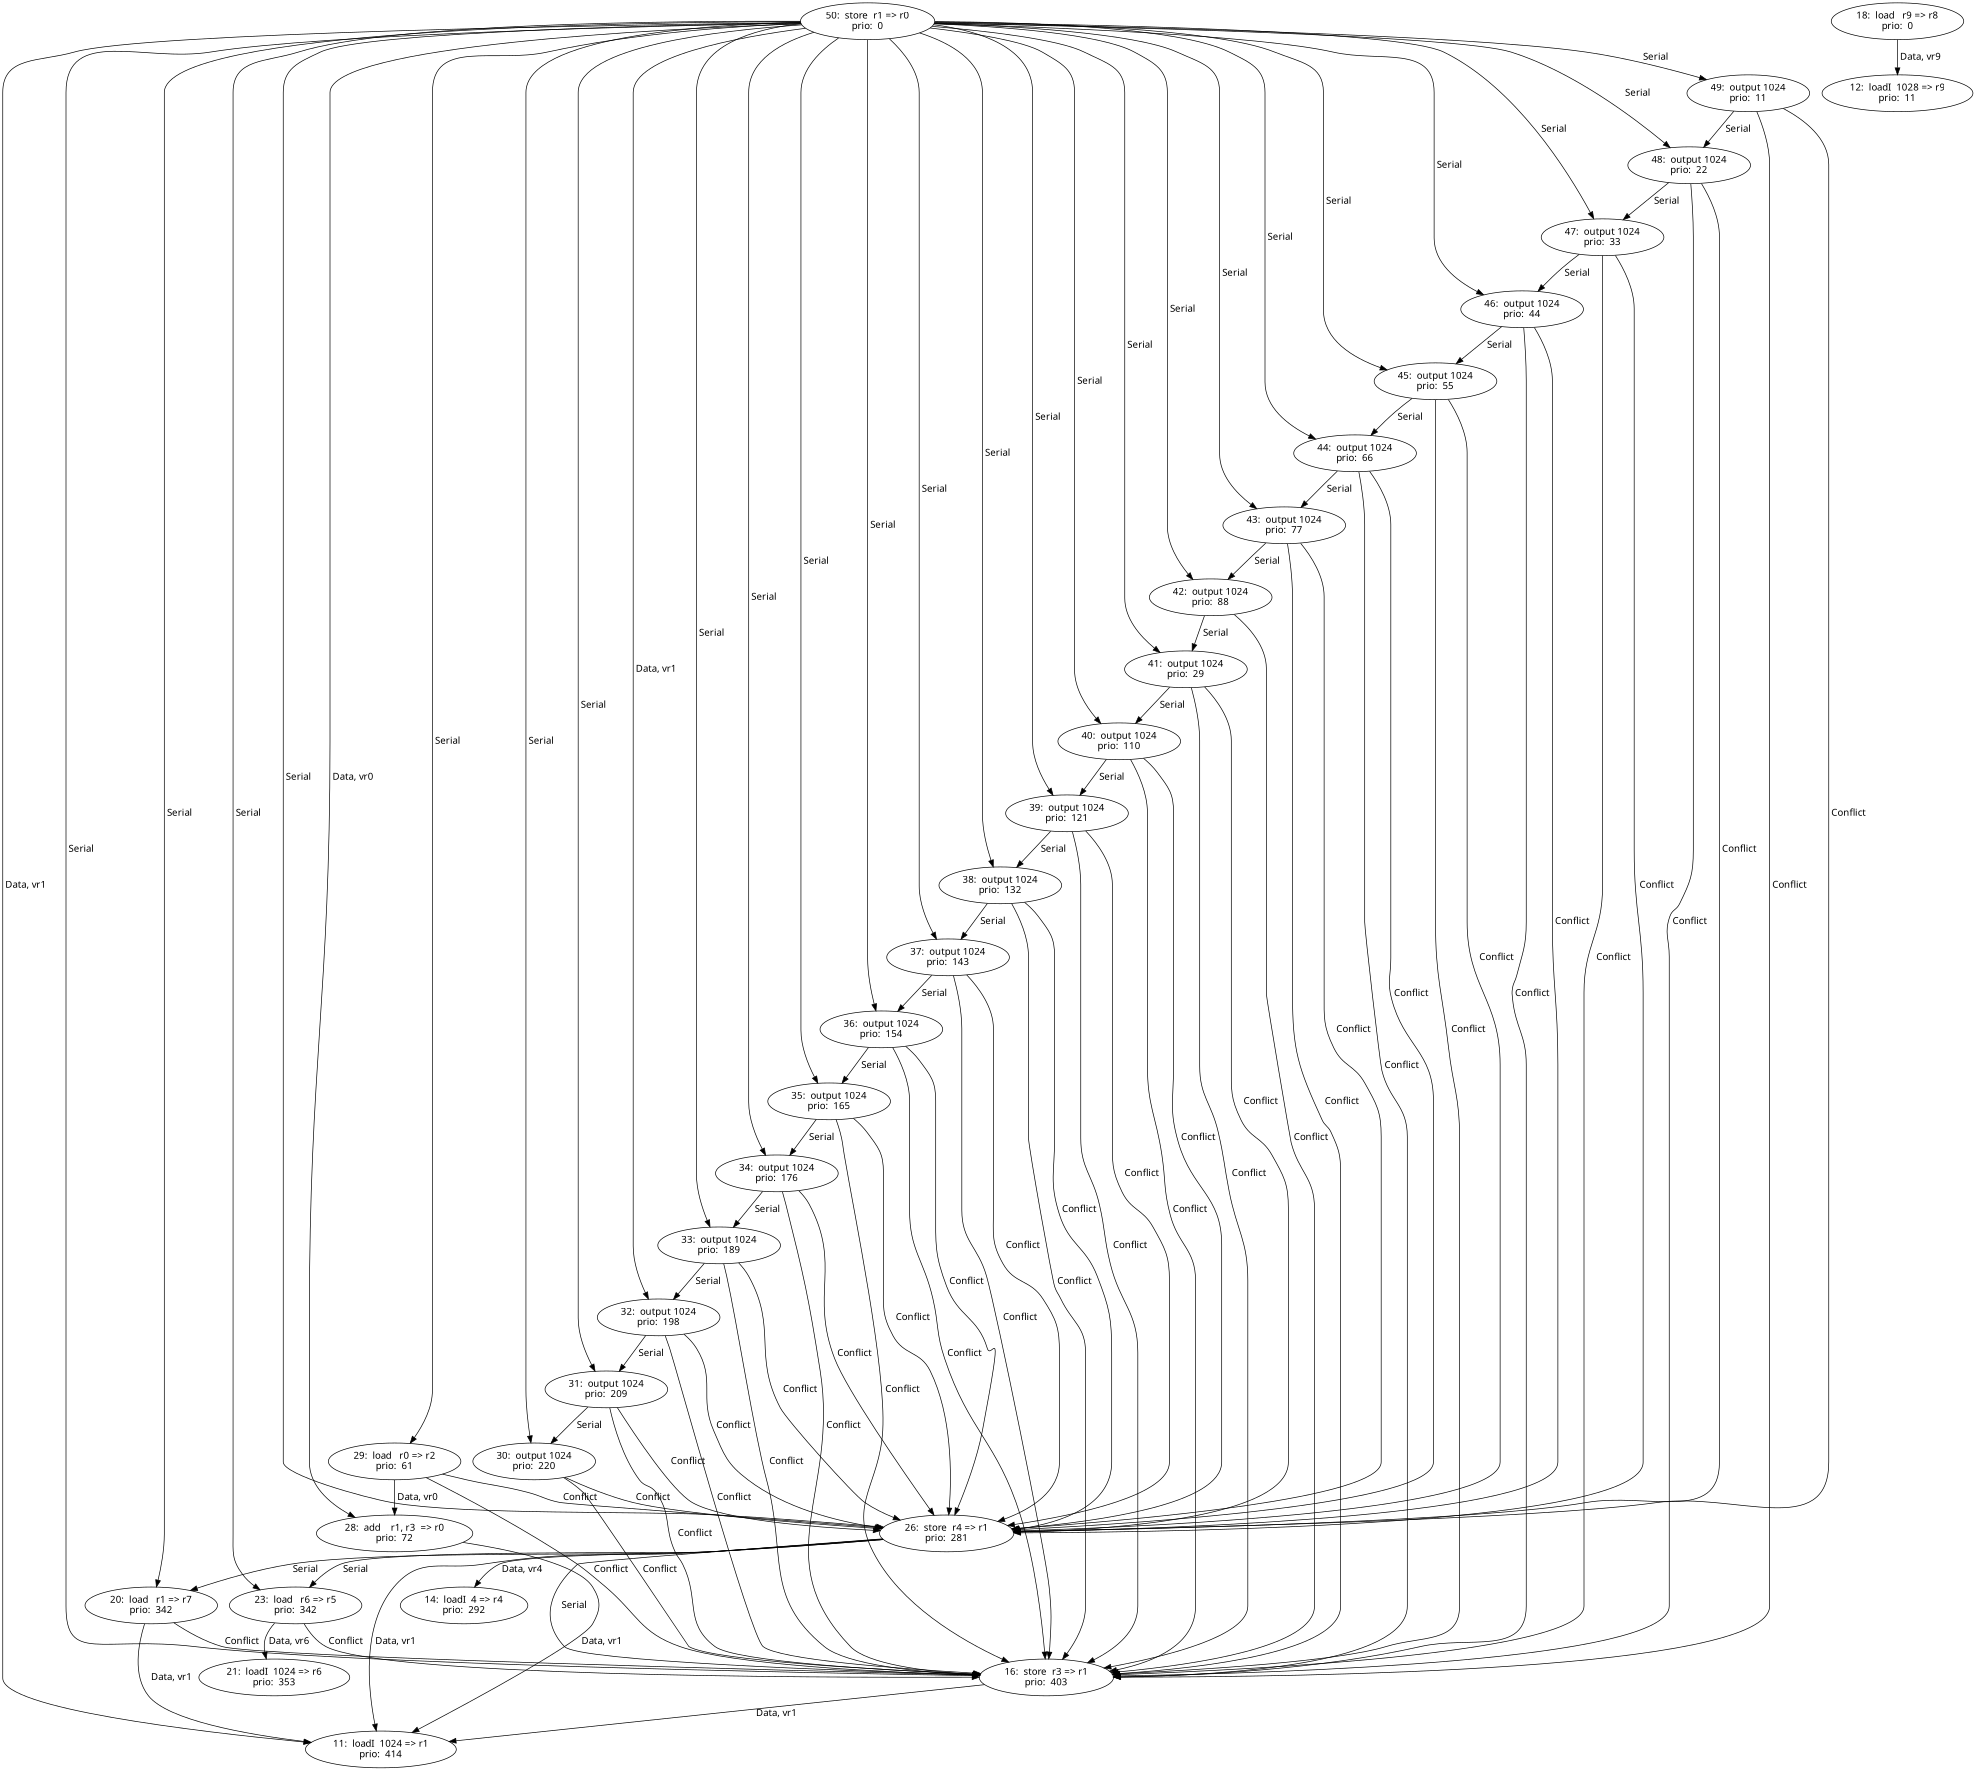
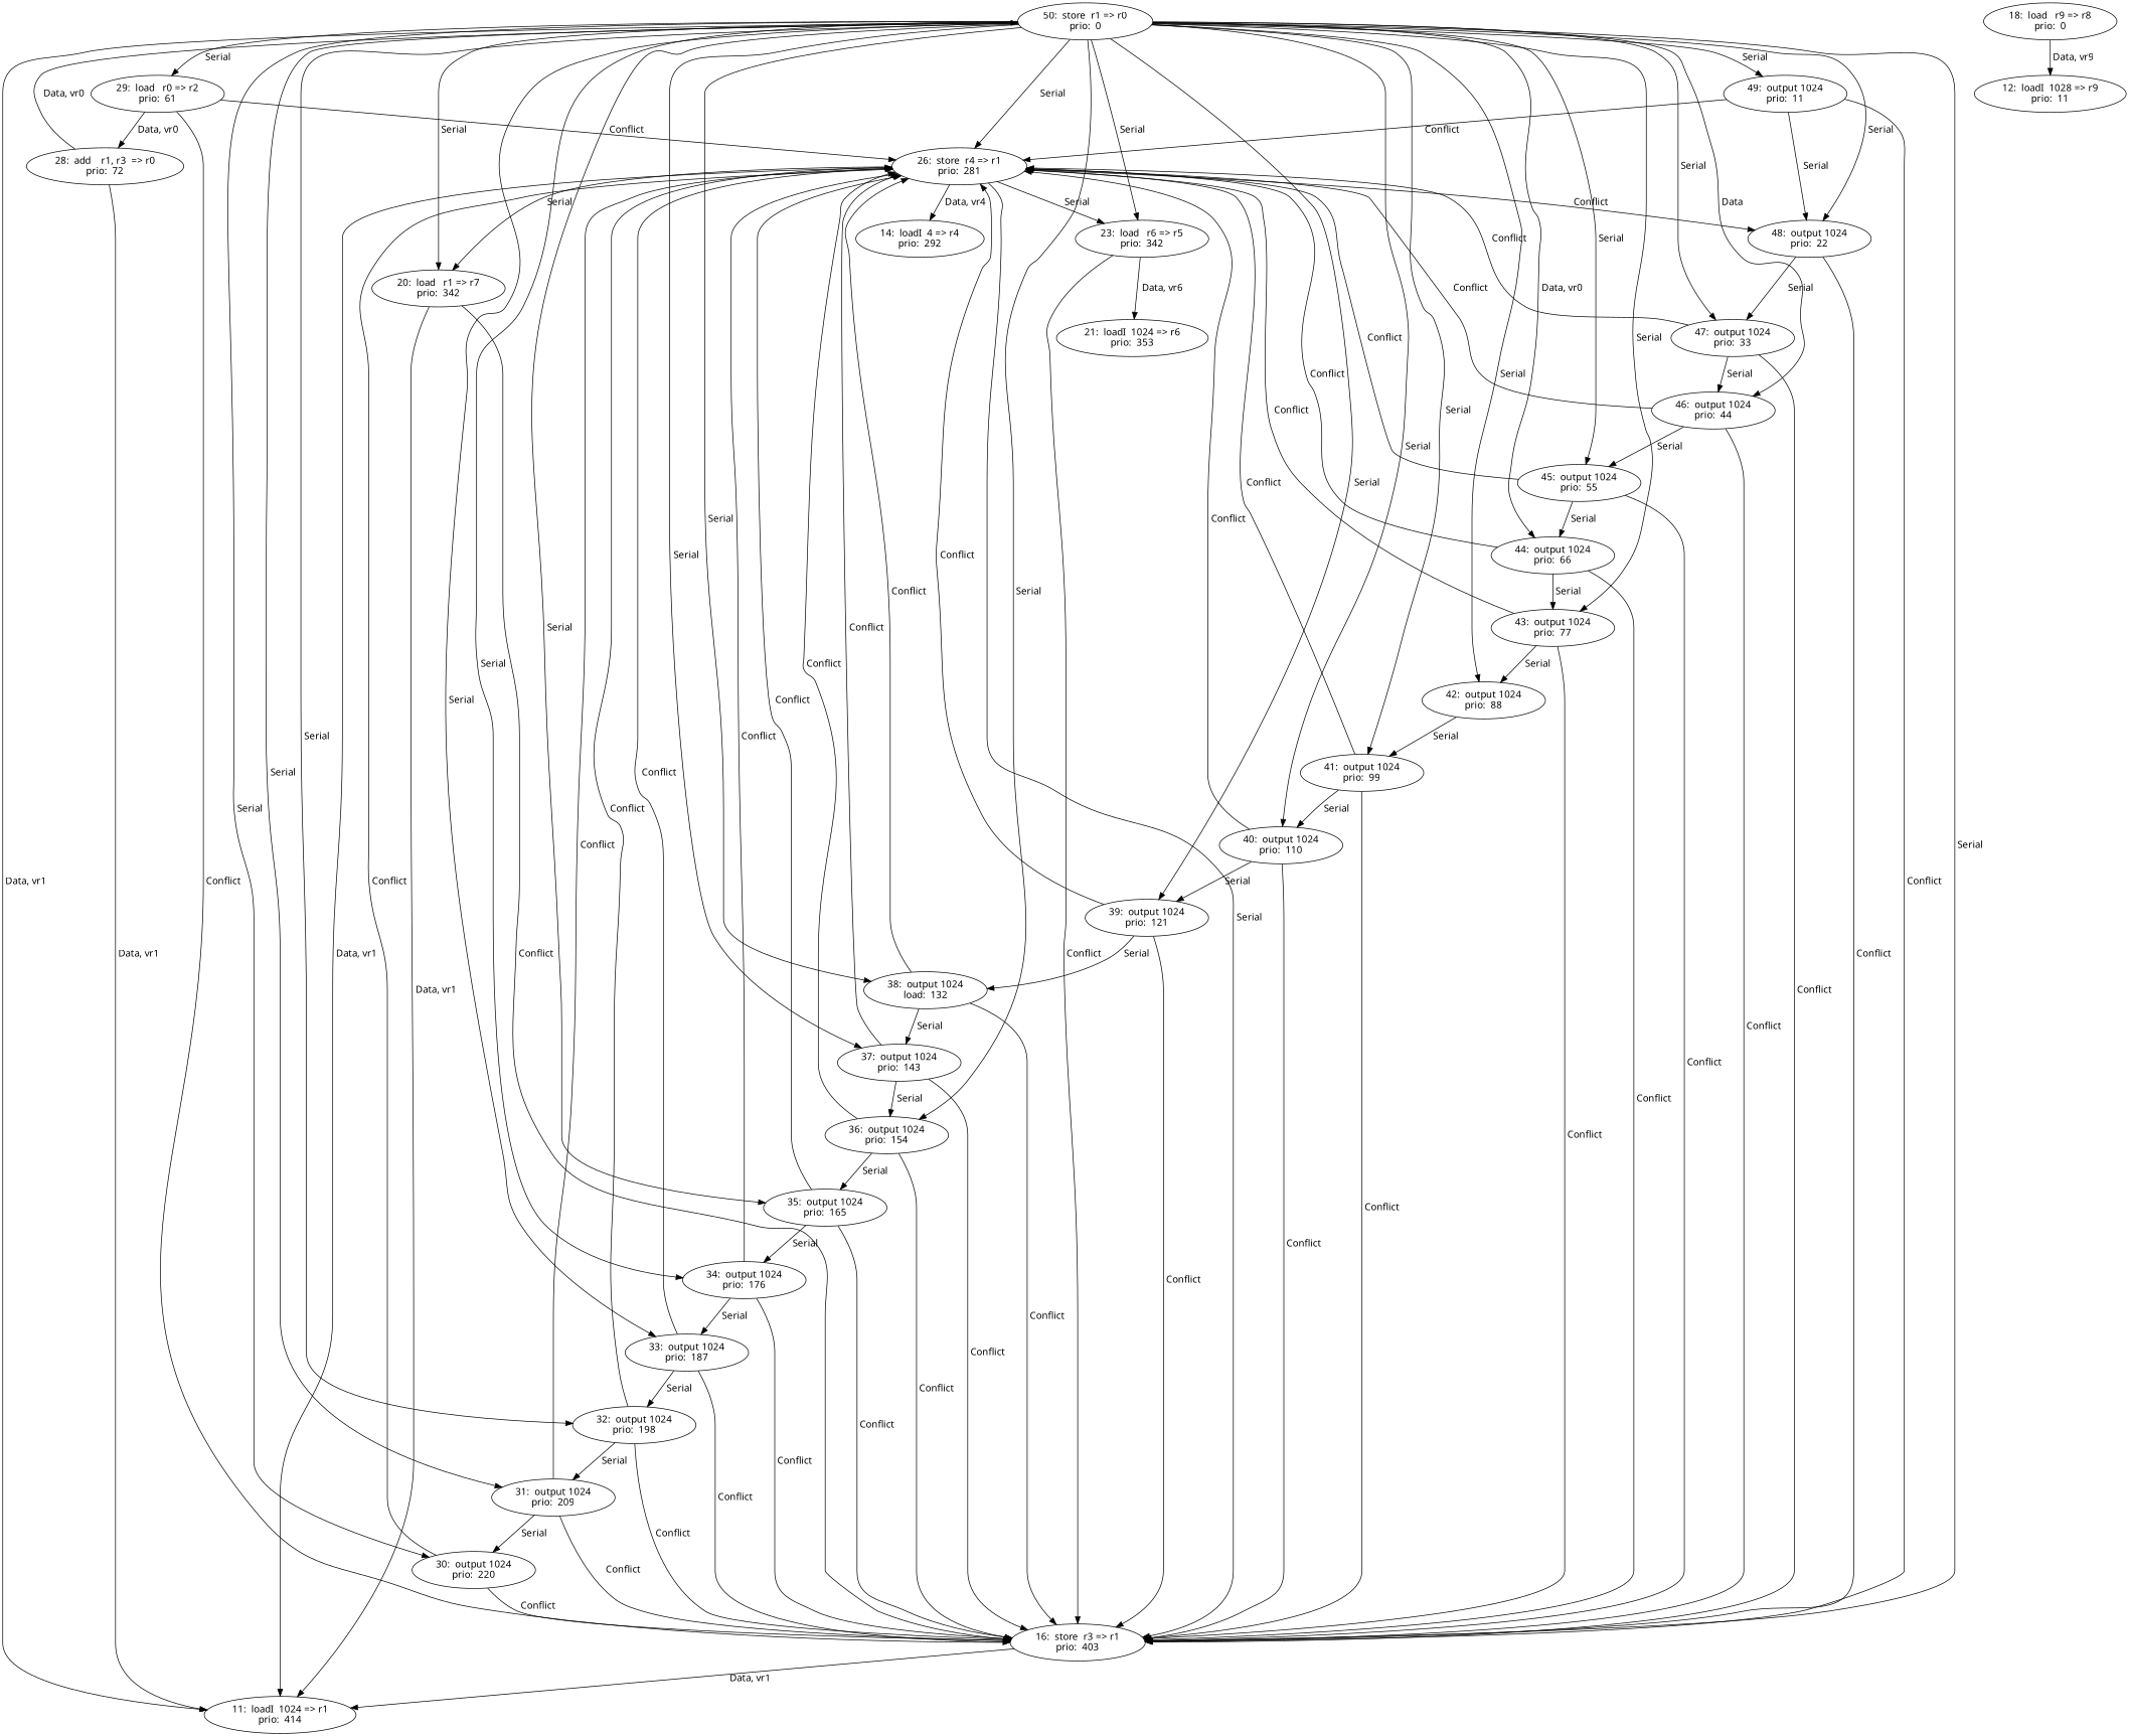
  digraph {
    fontname="Noto Sans"
    node [fontname="Noto Sans"]
    edge [fontname="Noto Sans"]
    n1 [label="11:  loadI  1024 => r1\nprio:  414"]
    n2 [label="12:  loadI  1028 => r9\nprio:  11"]
    n3 [label="14:  loadI  4 => r4\nprio:  292"]
    n4 [label="16:  store  r3 => r1\nprio:  403"]
    n5 [label="18:  load   r9 => r8\nprio:  0"]
    n6 [label="20:  load   r1 => r7\nprio:  342"]
    n7 [label="21:  loadI  1024 => r6\nprio:  353"]
    n8 [label="23:  load   r6 => r5\nprio:  342"]
    n9 [label="26:  store  r4 => r1\nprio:  281"]
    n10 [label="28:  add    r1, r3  => r0\nprio:  72"]
    n11 [label="29:  load   r0 => r2\nprio:  61"]
    n12 [label="30:  output 1024\nprio:  220"]
    n13 [label="31:  output 1024\nprio:  209"]
    n14 [label="32:  output 1024\nprio:  198"]
-   n15 [label="33:  output 1024\nprio:  189"]
+   n15 [label="33:  output 1024\nprio:  187"]
    n16 [label="34:  output 1024\nprio:  176"]
    n17 [label="35:  output 1024\nprio:  165"]
    n18 [label="36:  output 1024\nprio:  154"]
    n19 [label="37:  output 1024\nprio:  143"]
-   n20 [label="38:  output 1024\nprio:  132"]
+   n20 [label="38:  output 1024\nload:  132"]
    n21 [label="39:  output 1024\nprio:  121"]
    n22 [label="40:  output 1024\nprio:  110"]
-   n23 [label="41:  output 1024\nprio:  29"]
+   n23 [label="41:  output 1024\nprio:  99"]
    n24 [label="42:  output 1024\nprio:  88"]
    n25 [label="43:  output 1024\nprio:  77"]
    n26 [label="44:  output 1024\nprio:  66"]
    n27 [label="45:  output 1024\nprio:  55"]
    n28 [label="46:  output 1024\nprio:  44"]
    n29 [label="47:  output 1024\nprio:  33"]
    n30 [label="48:  output 1024\nprio:  22"]
    n31 [label="49:  output 1024\nprio:  11"]
    n32 [label="50:  store  r1 => r0\nprio:  0"]
    n4 -> n1 [label=" Data, vr1"]
    n5 -> n2 [label=" Data, vr9"]
    n6 -> n1 [label=" Data, vr1"]
    n6 -> n4 [label=" Conflict "]
    n8 -> n4 [label=" Conflict "]
    n8 -> n7 [label=" Data, vr6"]
    n9 -> n1 [label=" Data, vr1"]
    n9 -> n3 [label=" Data, vr4"]
    n9 -> n4 [label=" Serial "]
    n9 -> n6 [label=" Serial "]
    n9 -> n8 [label=" Serial "]
    n10 -> n1 [label=" Data, vr1"]
    n11 -> n4 [label=" Conflict "]
    n11 -> n9 [label=" Conflict "]
    n11 -> n10 [label=" Data, vr0"]
    n12 -> n4 [label=" Conflict "]
    n12 -> n9 [label=" Conflict "]
    n13 -> n4 [label=" Conflict "]
    n13 -> n9 [label=" Conflict "]
    n13 -> n12 [label=" Serial "]
    n14 -> n4 [label=" Conflict "]
    n14 -> n9 [label=" Conflict "]
    n14 -> n13 [label=" Serial "]
    n15 -> n4 [label=" Conflict "]
    n15 -> n9 [label=" Conflict "]
    n15 -> n14 [label=" Serial "]
    n16 -> n4 [label=" Conflict "]
    n16 -> n9 [label=" Conflict "]
    n16 -> n15 [label=" Serial "]
    n17 -> n4 [label=" Conflict "]
    n17 -> n9 [label=" Conflict "]
    n17 -> n16 [label=" Serial "]
    n18 -> n4 [label=" Conflict "]
    n18 -> n9 [label=" Conflict "]
    n18 -> n17 [label=" Serial "]
    n19 -> n4 [label=" Conflict "]
    n19 -> n9 [label=" Conflict "]
    n19 -> n18 [label=" Serial "]
    n20 -> n4 [label=" Conflict "]
    n20 -> n9 [label=" Conflict "]
    n20 -> n19 [label=" Serial "]
    n21 -> n4 [label=" Conflict "]
    n21 -> n9 [label=" Conflict "]
    n21 -> n20 [label=" Serial "]
    n22 -> n4 [label=" Conflict "]
    n22 -> n9 [label=" Conflict "]
    n22 -> n21 [label=" Serial "]
    n23 -> n4 [label=" Conflict "]
    n23 -> n9 [label=" Conflict "]
    n23 -> n22 [label=" Serial "]
-   n24 -> n4 [label=" Conflict "]
    n24 -> n23 [label=" Serial "]
    n25 -> n4 [label=" Conflict "]
    n25 -> n9 [label=" Conflict "]
    n25 -> n24 [label=" Serial "]
    n26 -> n4 [label=" Conflict "]
    n26 -> n9 [label=" Conflict "]
    n26 -> n25 [label=" Serial "]
    n27 -> n4 [label=" Conflict "]
    n27 -> n9 [label=" Conflict "]
    n27 -> n26 [label=" Serial "]
    n28 -> n4 [label=" Conflict "]
    n28 -> n9 [label=" Conflict "]
    n28 -> n27 [label=" Serial "]
    n29 -> n4 [label=" Conflict "]
    n29 -> n9 [label=" Conflict "]
    n29 -> n28 [label=" Serial "]
    n30 -> n4 [label=" Conflict "]
-   n30 -> n9 [label=" Conflict "]
+   n9 -> n30 [label=" Conflict "]
    n30 -> n29 [label=" Serial "]
    n31 -> n4 [label=" Conflict "]
    n31 -> n9 [label=" Conflict "]
    n31 -> n30 [label=" Serial "]
    n32 -> n1 [label=" Data, vr1"]
    n32 -> n4 [label=" Serial "]
    n32 -> n6 [label=" Serial "]
    n32 -> n8 [label=" Serial "]
    n32 -> n9 [label=" Serial "]
-   n32 -> n10 [label=" Data, vr0"]
+   n10 -> n32 [label=" Data, vr0"]
    n32 -> n11 [label=" Serial "]
    n32 -> n12 [label=" Serial "]
    n32 -> n13 [label=" Serial "]
-   n32 -> n14 [label=" Data, vr1"]
+   n32 -> n14 [label=" Serial "]
    n32 -> n15 [label=" Serial "]
    n32 -> n16 [label=" Serial "]
    n32 -> n17 [label=" Serial "]
    n32 -> n18 [label=" Serial "]
    n32 -> n19 [label=" Serial "]
    n32 -> n20 [label=" Serial "]
    n32 -> n21 [label=" Serial "]
    n32 -> n22 [label=" Serial "]
    n32 -> n23 [label=" Serial "]
    n32 -> n24 [label=" Serial "]
    n32 -> n25 [label=" Serial "]
-   n32 -> n26 [label=" Serial "]
+   n32 -> n26 [label=" Data, vr0"]
    n32 -> n27 [label=" Serial "]
-   n32 -> n28 [label=" Serial "]
+   n32 -> n28 [label=" Data "]
    n32 -> n29 [label=" Serial "]
    n32 -> n30 [label=" Serial "]
    n32 -> n31 [label=" Serial "]
  }
